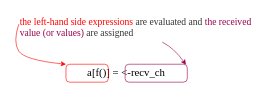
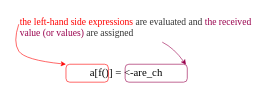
  <mxCell id="0" />
  <mxCell id="1" parent="0" />
  <mxCell id="2" value="" style="group" vertex="1" connectable="0" parent="1"><mxGeometry x="20" y="20" width="407.5" height="127" as="geometry" /></mxCell>
  <mxCell id="3" value="&lt;font style=&quot;font-size: 16px;&quot;&gt;&lt;span style=&quot;box-sizing: border-box; orphans: 4;&quot; class=&quot;md-pair-s md-expand&quot;&gt;&lt;span style=&quot;box-sizing: border-box;&quot;&gt;&lt;font color=&quot;#ff0000&quot;&gt;the left-hand side expressions&lt;/font&gt;&lt;/span&gt;&lt;/span&gt;&lt;span style=&quot;box-sizing: border-box; color: rgb(51, 51, 51); orphans: 4;&quot; class=&quot;md-plain md-expand&quot;&gt; are evaluated and &lt;/span&gt;&lt;span style=&quot;box-sizing: border-box; orphans: 4;&quot; class=&quot;md-plain md-expand&quot;&gt;&lt;font color=&quot;#99004d&quot;&gt;the received value (or values)&lt;/font&gt;&lt;/span&gt;&lt;span style=&quot;box-sizing: border-box; color: rgb(51, 51, 51); orphans: 4;&quot; class=&quot;md-plain md-expand&quot;&gt; are assigned&lt;/span&gt;&lt;/font&gt;" style="text;whiteSpace=wrap;html=1;fontFamily=Verdana;fontSize=16;fillColor=none;labelBackgroundColor=none;" parent="2" vertex="1"><mxGeometry x="10" width="397.5" height="50" as="geometry" /></mxCell>
  <mxCell id="4" value="" style="curved=1;endArrow=classic;html=1;rounded=0;fontSize=16;entryX=0.978;entryY=0.027;entryDx=0;entryDy=0;strokeColor=#99004D;exitX=0.604;exitY=1;exitDx=0;exitDy=0;exitPerimeter=0;entryPerimeter=0;" parent="2" source="3" target="8" edge="1"><mxGeometry width="50" height="50" relative="1" as="geometry"><mxPoint x="270.69" y="137.01" as="sourcePoint" /><mxPoint x="-49.31" y="-2.99" as="targetPoint" /><Array as="points"><mxPoint x="270" y="60" /></Array></mxGeometry></mxCell>
  <mxCell id="5" value="" style="curved=1;endArrow=classic;html=1;rounded=0;strokeColor=#FF0000;fontSize=16;fontColor=#FF9933;entryX=0;entryY=0;entryDx=0;entryDy=0;" parent="2" target="9" edge="1"><mxGeometry width="50" height="50" relative="1" as="geometry"><mxPoint x="10" y="20" as="sourcePoint" /><mxPoint x="170" y="60" as="targetPoint" /><Array as="points"><mxPoint y="50" /><mxPoint x="20" y="80" /></Array></mxGeometry></mxCell>
  <mxCell id="6" value="" style="group;fillColor=none;opacity=0;strokeWidth=1;strokeColor=none;" parent="2" vertex="1" connectable="0"><mxGeometry x="80" y="77" width="220" height="50" as="geometry" /></mxCell>
- <mxCell id="7" value="&lt;font style=&quot;font-size: 18px;&quot;&gt;a[f()] = &amp;lt;-recv_ch&lt;/font&gt;" style="rounded=1;whiteSpace=wrap;html=1;fontSize=14;fontFamily=Lucida Console;strokeColor=none;arcSize=16;fillColor=none;" parent="6" vertex="1"><mxGeometry width="220" height="50" as="geometry" /></mxCell>
+ <mxCell id="7" value="&lt;font style=&quot;font-size: 18px;&quot;&gt;a[f()] = &amp;lt;-are_ch&lt;/font&gt;" style="rounded=1;whiteSpace=wrap;html=1;fontSize=14;fontFamily=Lucida Console;strokeColor=none;arcSize=16;fillColor=none;" parent="6" vertex="1"><mxGeometry width="220" height="50" as="geometry" /></mxCell>
  <mxCell id="8" value="" style="rounded=1;whiteSpace=wrap;html=1;labelBackgroundColor=none;fontSize=16;fontColor=#FF9933;fillColor=none;strokeColor=#99004D;arcSize=21;" parent="6" vertex="1"><mxGeometry x="108" y="10" width="104" height="30" as="geometry" /></mxCell>
  <mxCell id="9" value="" style="rounded=1;whiteSpace=wrap;html=1;labelBackgroundColor=none;fontSize=16;fontColor=#FF9933;fillColor=none;strokeColor=#FF0000;arcSize=21;" vertex="1" parent="6"><mxGeometry x="9" y="10" width="71" height="30" as="geometry" /></mxCell>
